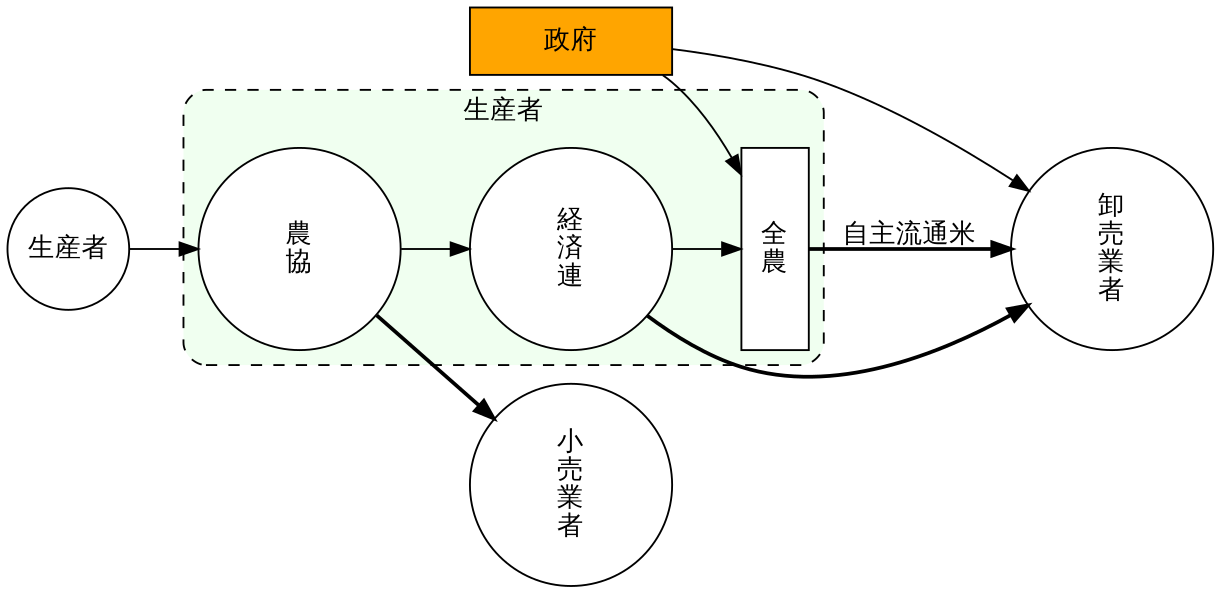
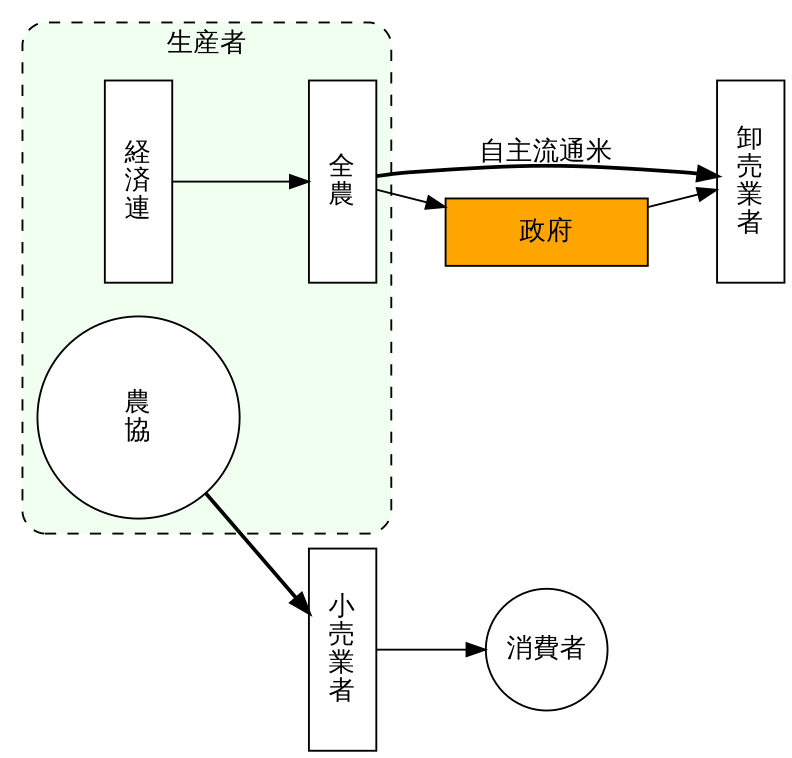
  digraph {
    rankdir=LR
    node [fillcolor=white fixedsize=true fontname=Helvetica shape=box style=filled]
    edge [fontname=Helvetica]
    "農\n協" [height=1.5 shape=circle width=0.5]
-   "経\n済\n連" [height=1.5 shape=circle width=0.5]
+   "経\n済\n連" [height=1.5 width=0.5]
    "全\n農" [height=1.5 width=0.5]
-   "小\n売\n業\n者" [height=1.5 shape=circle width=0.5]
-   "卸\n売\n業\n者" [height=1.5 shape=circle width=0.5]
+   "小\n売\n業\n者" [height=1.5 width=0.5]
+   "卸\n売\n業\n者" [height=1.5 width=0.5]
    "政府" [fillcolor=orange height=0.5 width=1.5]
-   "生産者" [fixedsize=false height=0.9 shape=circle width=0.9]
+   "消費者" [fixedsize=false height=0.9 shape=circle width=0.9]
    subgraph cluster_1 {
      bgcolor=honeydew
      fontname=Helvetica
      label="生産者"
      style="dashed,rounded"
      "農\n協"
      "経\n済\n連"
      "全\n農"
    }
-   "農\n協" -> "経\n済\n連"
    "農\n協" -> "小\n売\n業\n者" [constraint=true penwidth=2]
    "経\n済\n連" -> "全\n農"
-   "経\n済\n連" -> "卸\n売\n業\n者" [constraint=true penwidth=2]
    "全\n農" -> "卸\n売\n業\n者" [constraint=true label="自主流通米" penwidth=2]
-   "政府" -> "全\n農"
+   "全\n農" -> "政府"
+   "小\n売\n業\n者" -> "消費者"
    "政府" -> "卸\n売\n業\n者"
-   "生産者" -> "農\n協"
  }
